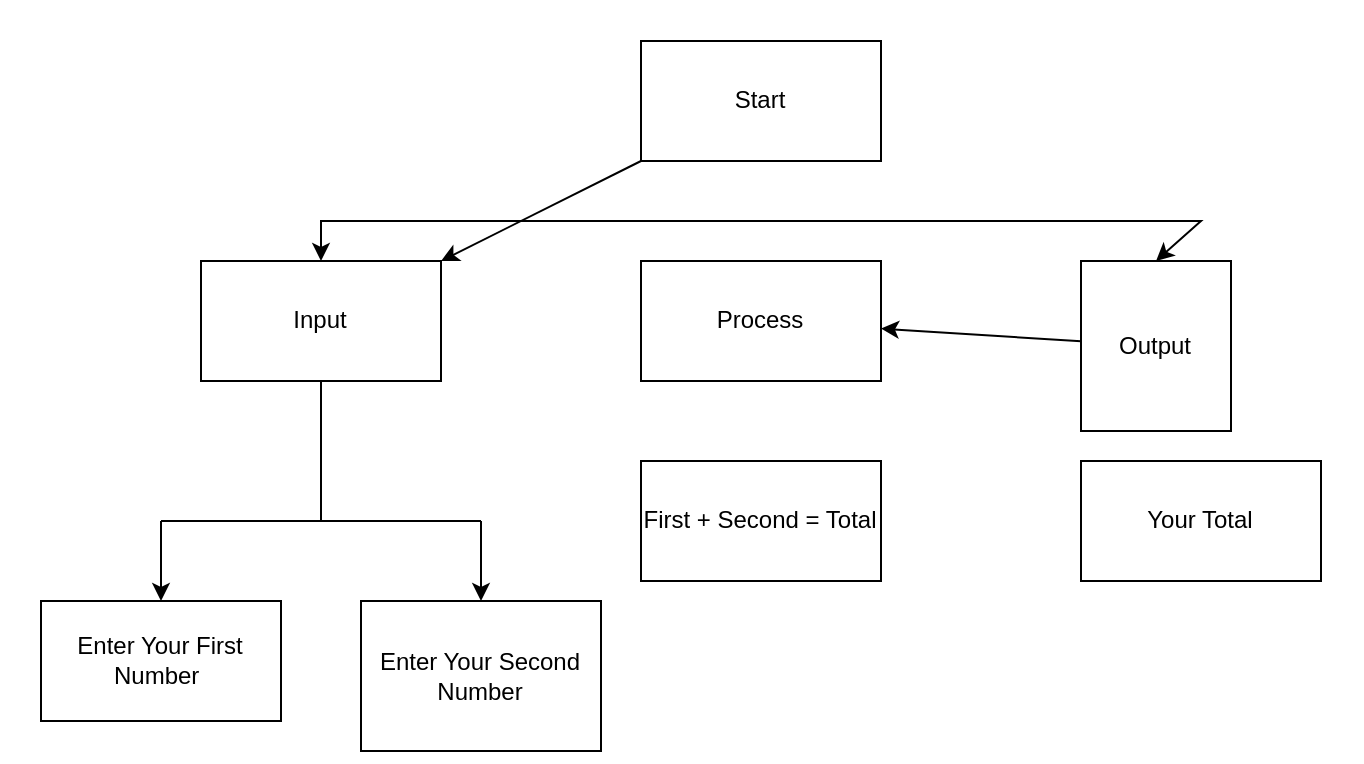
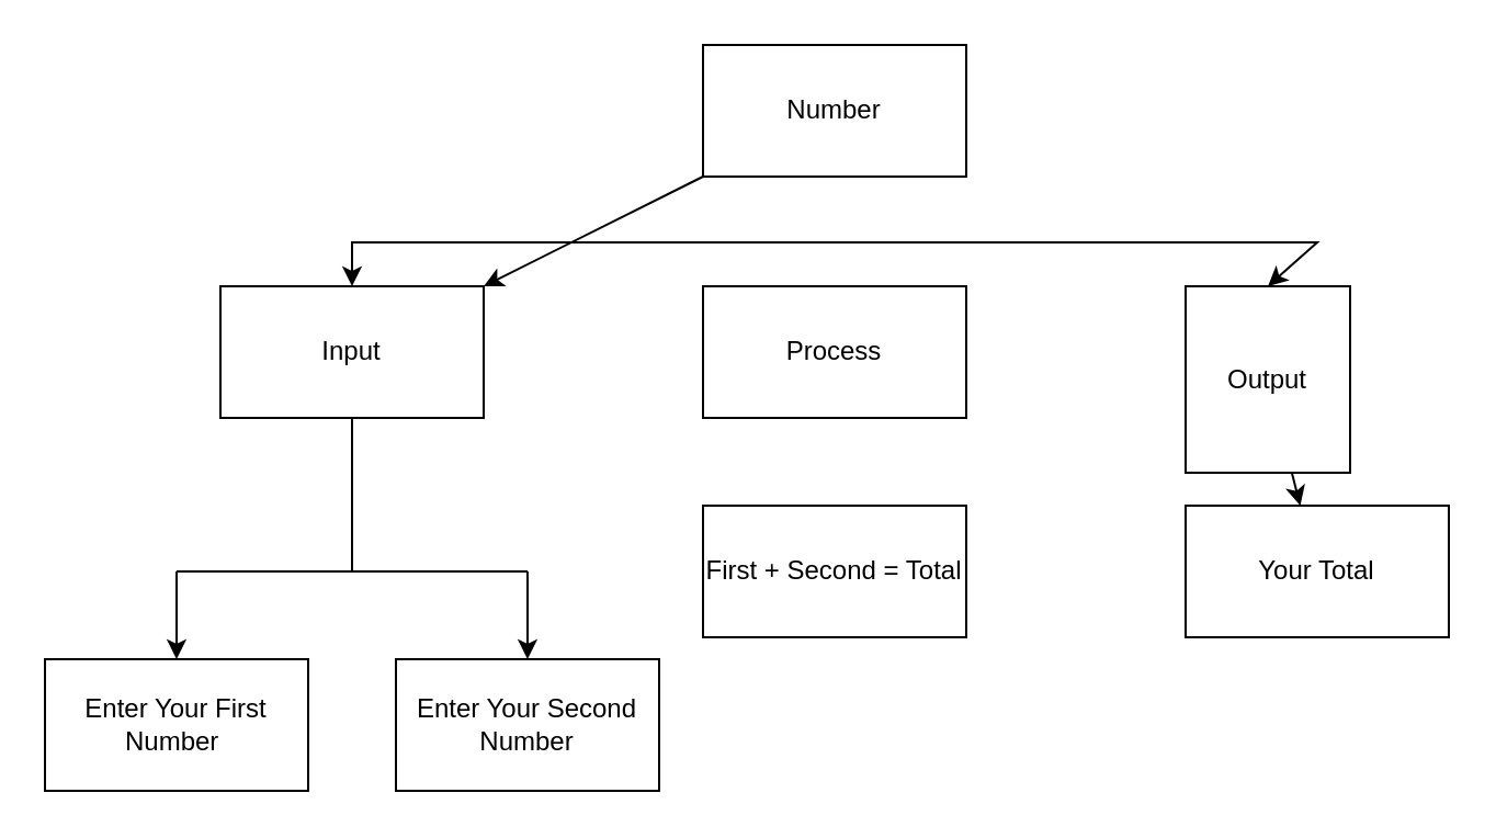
  <mxCell id="0" />
  <mxCell id="1" parent="0" />
  <mxCell id="2" style="edgeStyle=none;html=1;rounded=0;" edge="1" parent="1" source="5" target="6"><mxGeometry relative="1" as="geometry" /></mxCell>
  <mxCell id="3" style="edgeStyle=none;rounded=0;html=1;entryX=0.5;entryY=0;entryDx=0;entryDy=0;" edge="1" parent="1" target="6"><mxGeometry relative="1" as="geometry"><mxPoint x="380" y="110" as="sourcePoint" /><Array as="points"><mxPoint x="160" y="110" /></Array></mxGeometry></mxCell>
  <mxCell id="4" style="edgeStyle=none;rounded=0;html=1;entryX=0.5;entryY=0;entryDx=0;entryDy=0;" edge="1" parent="1" target="9"><mxGeometry relative="1" as="geometry"><mxPoint x="380" y="110" as="sourcePoint" /><Array as="points"><mxPoint x="600" y="110" /></Array></mxGeometry></mxCell>
- <mxCell id="5" value="Start" style="rounded=0;whiteSpace=wrap;html=1;" vertex="1" parent="1"><mxGeometry x="320" y="20" width="120" height="60" as="geometry" /></mxCell>
+ <mxCell id="5" value="Number" style="rounded=0;whiteSpace=wrap;html=1;" vertex="1" parent="1"><mxGeometry x="320" y="20" width="120" height="60" as="geometry" /></mxCell>
  <mxCell id="6" value="Input" style="rounded=0;whiteSpace=wrap;html=1;" vertex="1" parent="1"><mxGeometry x="100" y="130" width="120" height="60" as="geometry" /></mxCell>
  <mxCell id="7" value="Process" style="rounded=0;whiteSpace=wrap;html=1;" vertex="1" parent="1"><mxGeometry x="320" y="130" width="120" height="60" as="geometry" /></mxCell>
- <mxCell id="8" style="edgeStyle=none;rounded=0;html=1;" edge="1" parent="1" source="9" target="7"><mxGeometry relative="1" as="geometry" /></mxCell>
+ <mxCell id="8" style="edgeStyle=none;rounded=0;html=1;" edge="1" parent="1" source="9" target="13"><mxGeometry relative="1" as="geometry" /></mxCell>
  <mxCell id="9" value="Output" style="rounded=0;whiteSpace=wrap;html=1;" vertex="1" parent="1"><mxGeometry x="540" y="130" width="75" height="85" as="geometry" /></mxCell>
  <mxCell id="10" value="Enter Your First Number&amp;nbsp;" style="rounded=0;whiteSpace=wrap;html=1;" vertex="1" parent="1"><mxGeometry x="20" y="300" width="120" height="60" as="geometry" /></mxCell>
- <mxCell id="11" value="Enter Your Second Number" style="rounded=0;whiteSpace=wrap;html=1;" vertex="1" parent="1"><mxGeometry x="180" y="300" width="120" height="75" as="geometry" /></mxCell>
+ <mxCell id="11" value="Enter Your Second Number" style="rounded=0;whiteSpace=wrap;html=1;" vertex="1" parent="1"><mxGeometry x="180" y="300" width="120" height="60" as="geometry" /></mxCell>
  <mxCell id="12" value="First + Second = Total" style="rounded=0;whiteSpace=wrap;html=1;" vertex="1" parent="1"><mxGeometry x="320" y="230" width="120" height="60" as="geometry" /></mxCell>
  <mxCell id="13" value="Your Total" style="rounded=0;whiteSpace=wrap;html=1;" vertex="1" parent="1"><mxGeometry x="540" y="230" width="120" height="60" as="geometry" /></mxCell>
  <mxCell id="14" value="" style="endArrow=none;html=1;rounded=0;exitX=0.5;exitY=1;exitDx=0;exitDy=0;" edge="1" parent="1" source="6"><mxGeometry width="50" height="50" relative="1" as="geometry"><mxPoint x="260" y="320" as="sourcePoint" /><mxPoint x="160" y="260" as="targetPoint" /></mxGeometry></mxCell>
  <mxCell id="15" value="" style="endArrow=classic;html=1;rounded=0;entryX=0.5;entryY=0;entryDx=0;entryDy=0;" edge="1" parent="1" target="11"><mxGeometry width="50" height="50" relative="1" as="geometry"><mxPoint x="240" y="260" as="sourcePoint" /><mxPoint x="310" y="270" as="targetPoint" /></mxGeometry></mxCell>
  <mxCell id="16" value="" style="endArrow=classic;html=1;rounded=0;entryX=0.5;entryY=0;entryDx=0;entryDy=0;" edge="1" parent="1" target="10"><mxGeometry width="50" height="50" relative="1" as="geometry"><mxPoint x="80" y="260" as="sourcePoint" /><mxPoint x="310" y="270" as="targetPoint" /></mxGeometry></mxCell>
  <mxCell id="17" value="" style="endArrow=none;html=1;rounded=0;" edge="1" parent="1"><mxGeometry width="50" height="50" relative="1" as="geometry"><mxPoint x="80" y="260" as="sourcePoint" /><mxPoint x="240" y="260" as="targetPoint" /></mxGeometry></mxCell>
